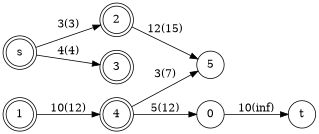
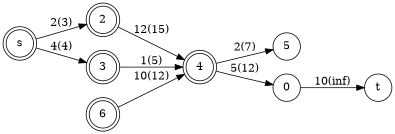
  digraph {
    rankdir=LR
    node [shape=doublecircle]
    s
    2
    3
-   1
+   1 [label=6]
    4
    5 [shape=circle]
    n7 [label=0 shape=circle]
    t [shape=circle]
-   s -> 2 [label="3(3)"]
+   s -> 2 [label="2(3)"]
    s -> 3 [label="4(4)"]
-   2 -> 5 [label="12(15)"]
+   2 -> 4 [label="12(15)"]
+   3 -> 4 [label="1(5)"]
    1 -> 4 [label="10(12)"]
-   4 -> 5 [label="3(7)"]
+   4 -> 5 [label="2(7)"]
    4 -> n7 [label="5(12)"]
    n7 -> t [label="10(inf)"]
  }
